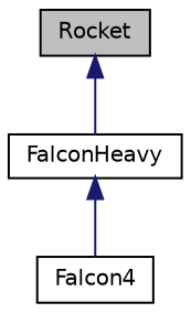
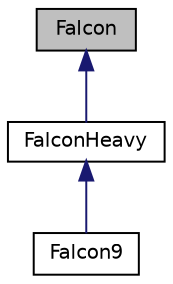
  digraph {
    node [color=black fillcolor=white fontname=Helvetica fontsize=10 shape=record style=filled]
    edge [color=midnightblue dir=back fontname=Helvetica fontsize=10 labelfontname=Helvetica labelfontsize=10 style=solid]
-   n1 [fillcolor=grey75 fontcolor=black height=0.2 label=Rocket width=0.4]
+   n1 [fillcolor=grey75 fontcolor=black height=0.2 label=Falcon width=0.4]
    n2 [height=0.2 label=FalconHeavy width=0.4]
-   n3 [height=0.2 label=Falcon4 width=0.4]
+   n3 [height=0.2 label=Falcon9 width=0.4]
    n1 -> n2
    n2 -> n3
  }
